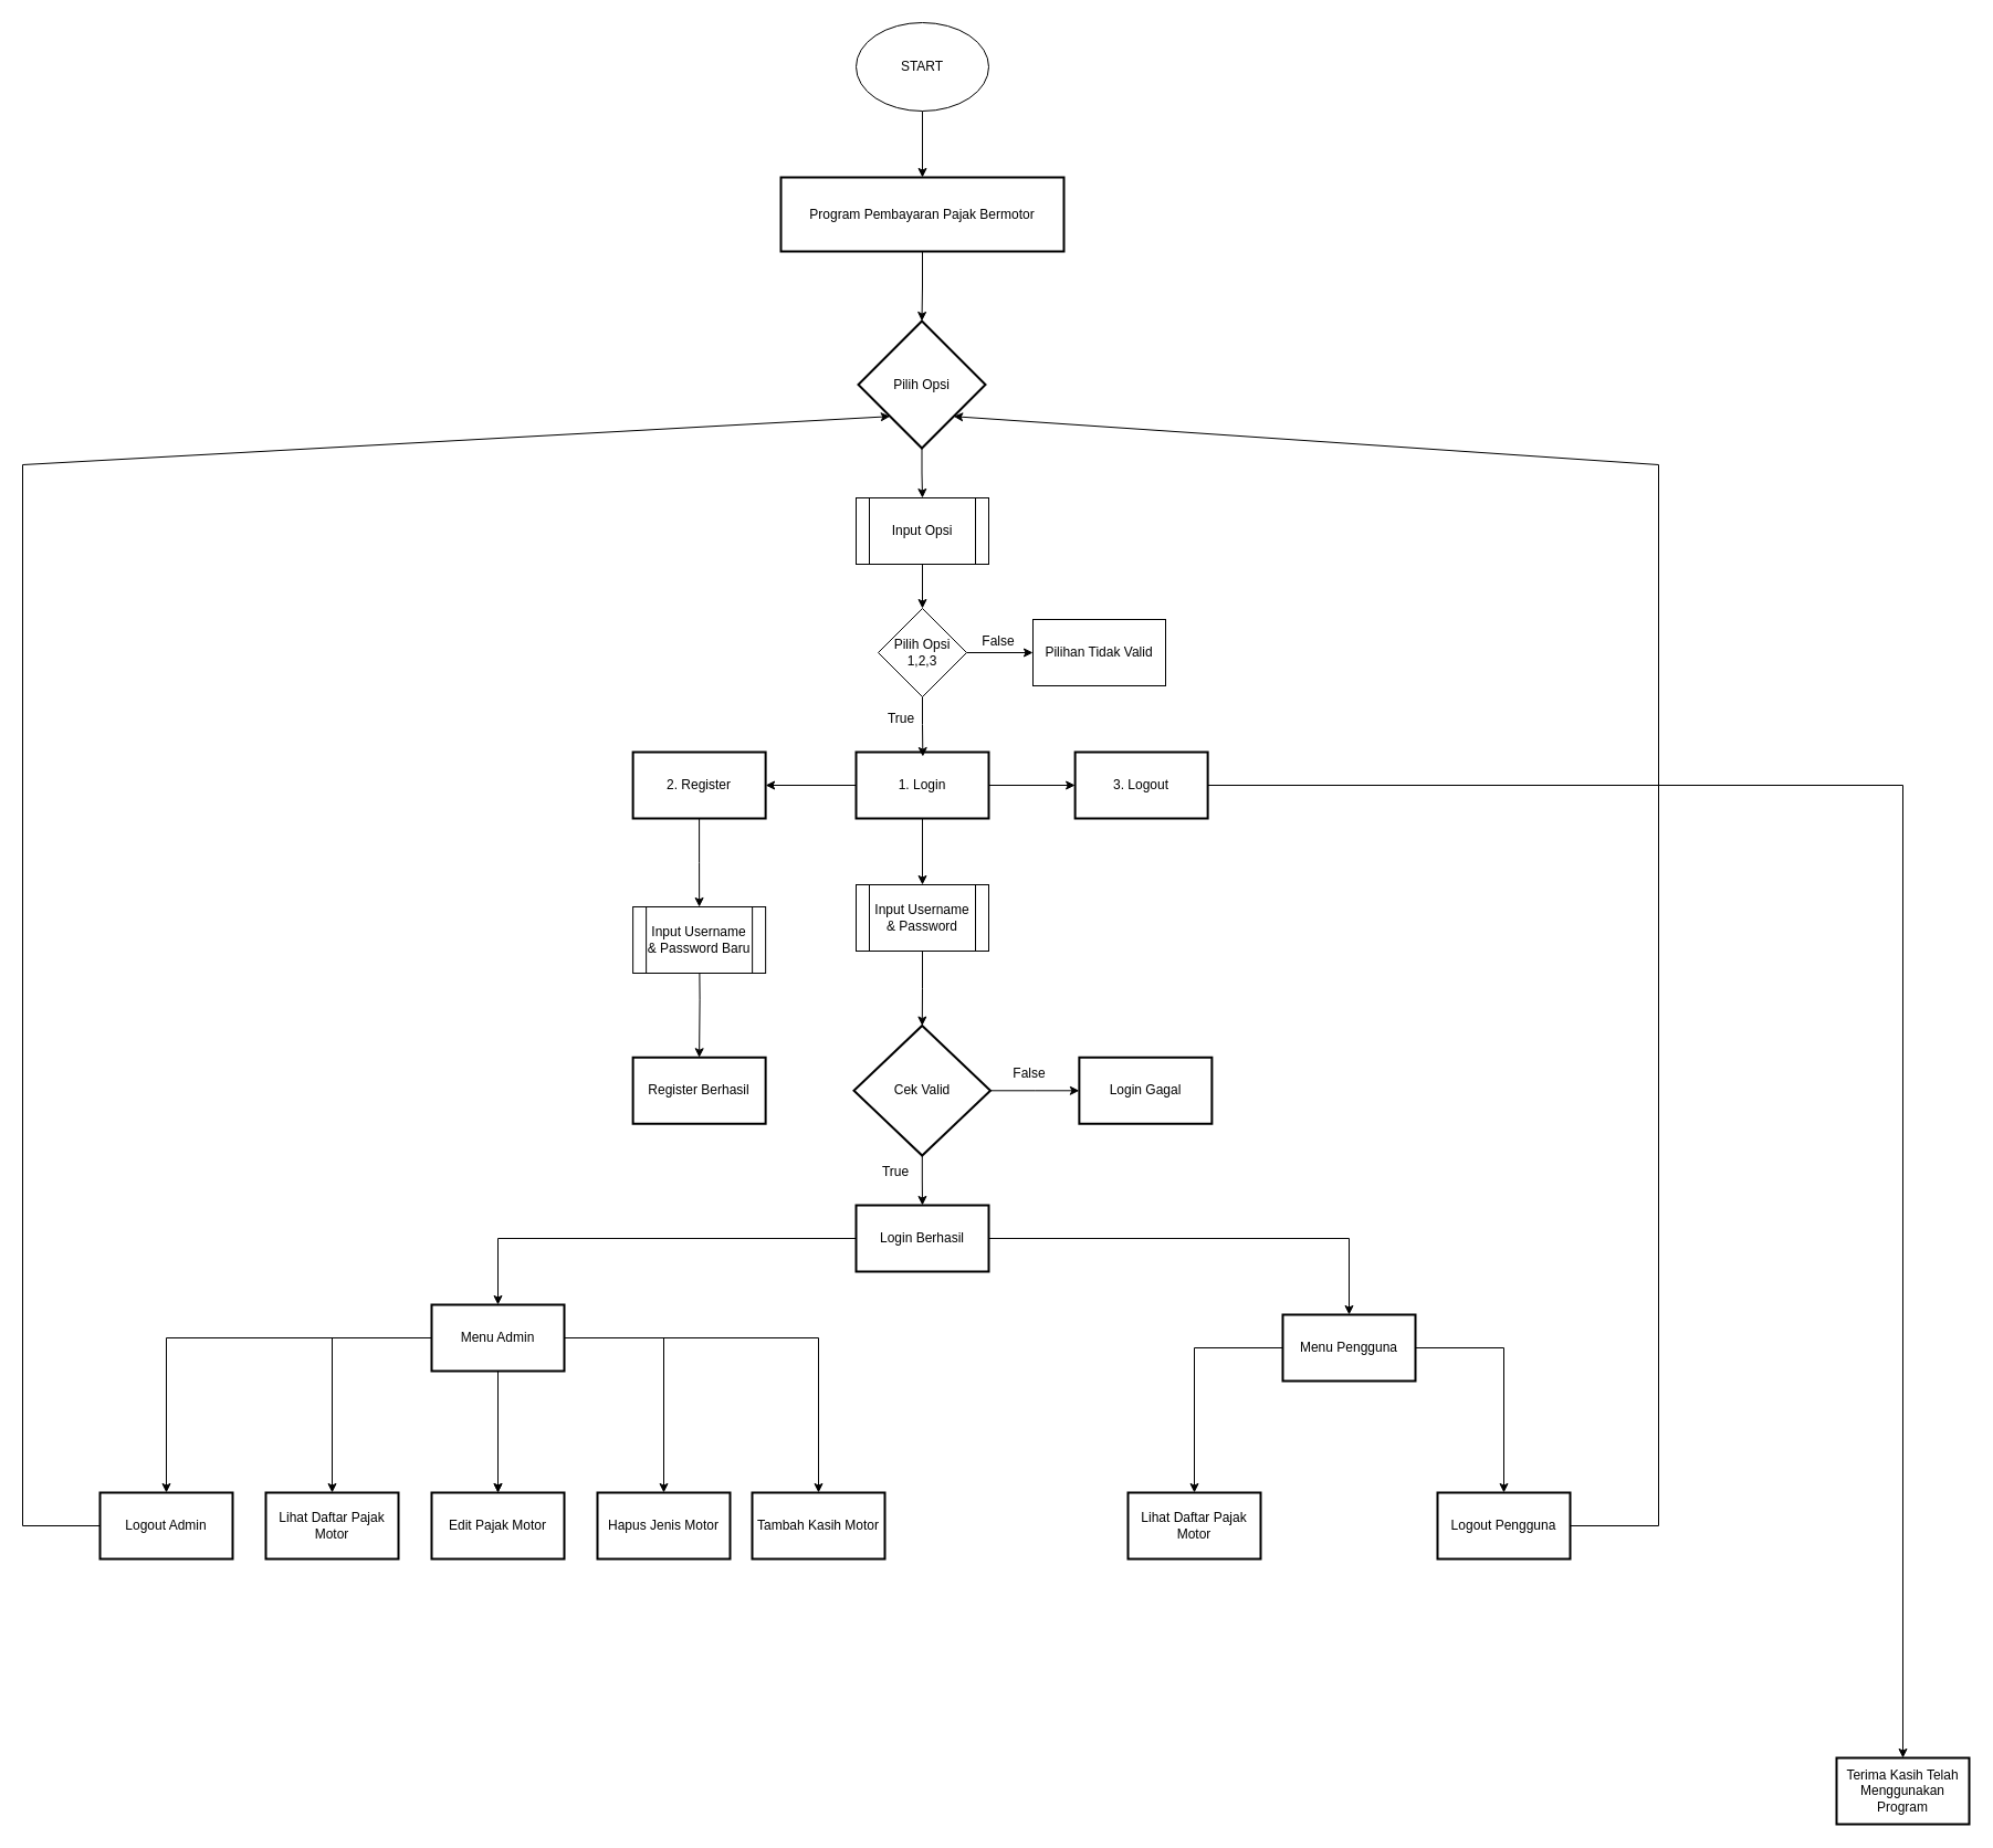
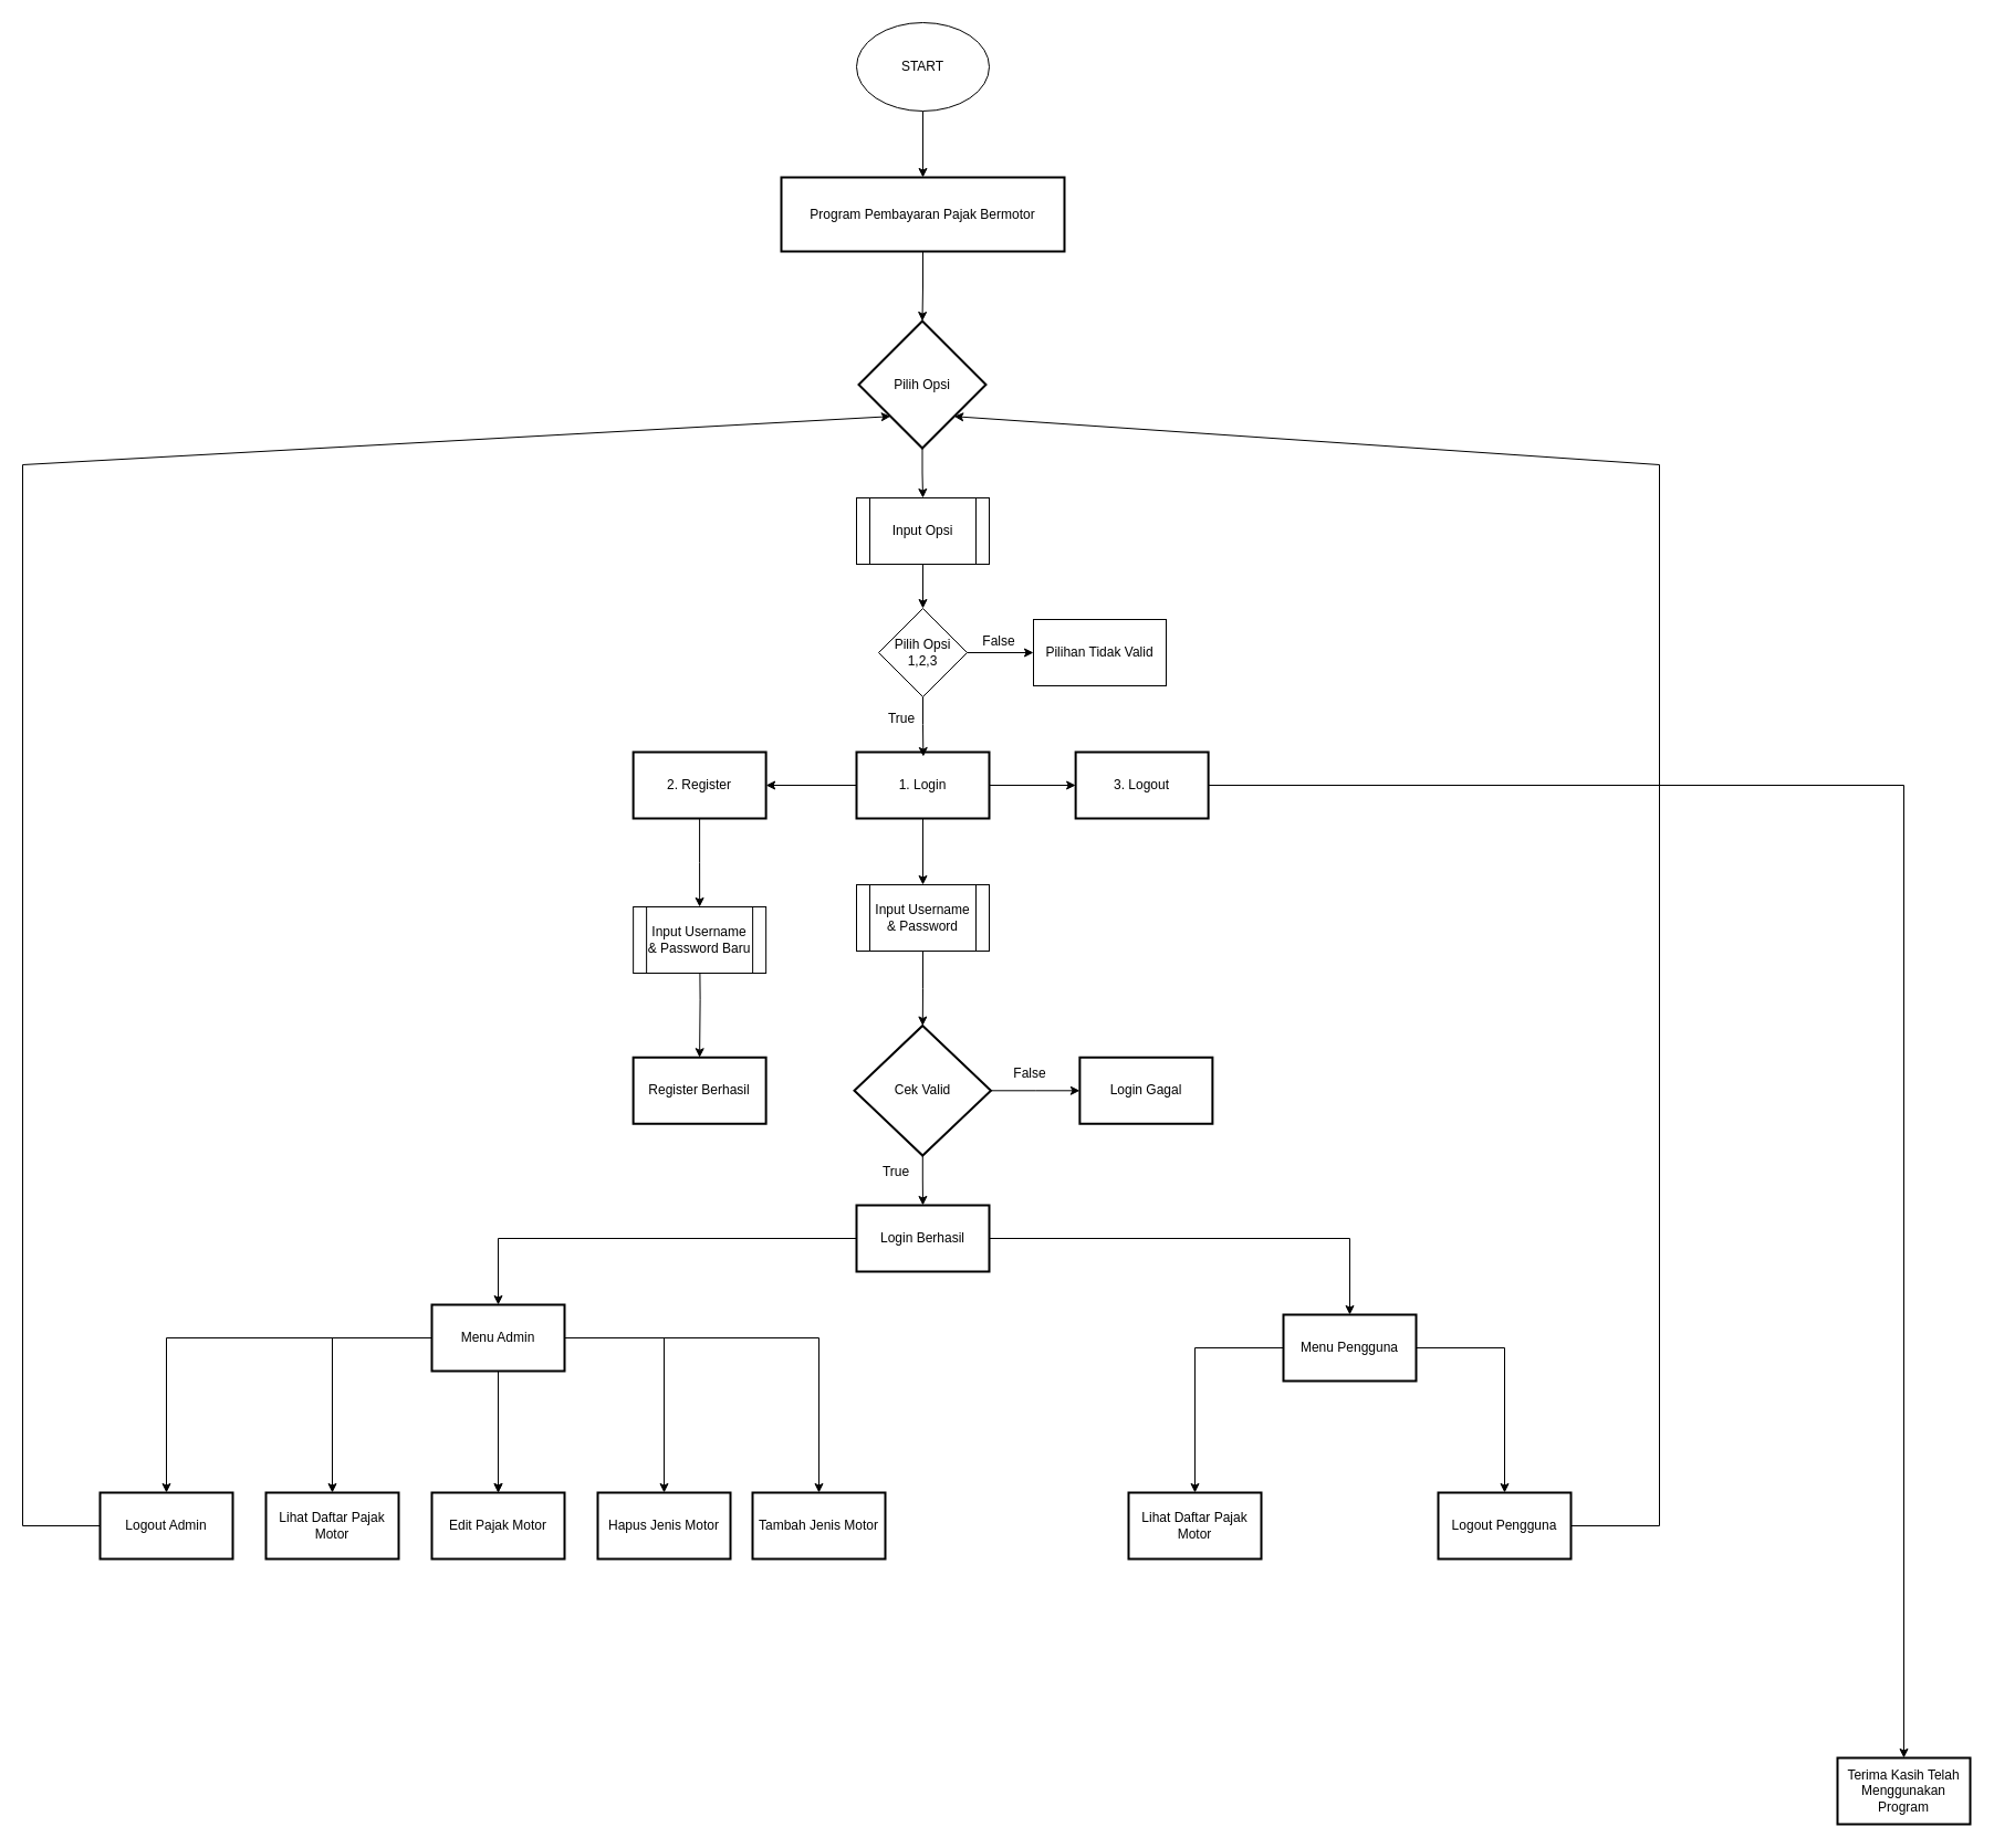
  <mxCell id="0" />
  <mxCell id="1" parent="0" />
  <mxCell id="2" value="" style="edgeStyle=orthogonalEdgeStyle;rounded=0;orthogonalLoop=1;jettySize=auto;html=1;" parent="1" source="3" target="5" edge="1"><mxGeometry relative="1" as="geometry" /></mxCell>
  <mxCell id="3" value="START" style="ellipse;whiteSpace=wrap;html=1;" parent="1" vertex="1"><mxGeometry x="774" y="20" width="120" height="80" as="geometry" /></mxCell>
  <mxCell id="4" value="" style="edgeStyle=orthogonalEdgeStyle;rounded=0;orthogonalLoop=1;jettySize=auto;html=1;" parent="1" source="5" target="7" edge="1"><mxGeometry relative="1" as="geometry" /></mxCell>
  <mxCell id="5" value="Program Pembayaran Pajak Bermotor" style="whiteSpace=wrap;strokeWidth=2;" parent="1" vertex="1"><mxGeometry x="706" y="160" width="256" height="67" as="geometry" /></mxCell>
  <mxCell id="6" style="edgeStyle=orthogonalEdgeStyle;rounded=0;orthogonalLoop=1;jettySize=auto;html=1;" edge="1" parent="1" source="7" target="54"><mxGeometry relative="1" as="geometry" /></mxCell>
  <mxCell id="7" value="Pilih Opsi" style="rhombus;strokeWidth=2;whiteSpace=wrap;" parent="1" vertex="1"><mxGeometry x="776" y="290" width="115" height="115" as="geometry" /></mxCell>
  <mxCell id="8" value="" style="edgeStyle=orthogonalEdgeStyle;rounded=0;orthogonalLoop=1;jettySize=auto;html=1;" parent="1" source="11" target="13" edge="1"><mxGeometry relative="1" as="geometry" /></mxCell>
  <mxCell id="9" value="" style="edgeStyle=orthogonalEdgeStyle;rounded=0;orthogonalLoop=1;jettySize=auto;html=1;" parent="1" source="11" target="15" edge="1"><mxGeometry relative="1" as="geometry" /></mxCell>
  <mxCell id="10" value="" style="edgeStyle=orthogonalEdgeStyle;rounded=0;orthogonalLoop=1;jettySize=auto;html=1;entryX=0.5;entryY=0;entryDx=0;entryDy=0;" parent="1" source="11" target="55" edge="1"><mxGeometry relative="1" as="geometry"><mxPoint x="832.13" y="820" as="targetPoint" /></mxGeometry></mxCell>
  <mxCell id="11" value="1. Login" style="whiteSpace=wrap;html=1;strokeWidth=2;" parent="1" vertex="1"><mxGeometry x="774" y="680" width="120" height="60" as="geometry" /></mxCell>
  <mxCell id="12" value="" style="edgeStyle=orthogonalEdgeStyle;rounded=0;orthogonalLoop=1;jettySize=auto;html=1;" parent="1" source="13" edge="1"><mxGeometry relative="1" as="geometry"><mxPoint x="632.13" y="820" as="targetPoint" /></mxGeometry></mxCell>
  <mxCell id="13" value="2. Register" style="whiteSpace=wrap;html=1;strokeWidth=2;" parent="1" vertex="1"><mxGeometry x="572.13" y="680" width="120" height="60" as="geometry" /></mxCell>
  <mxCell id="14" value="" style="edgeStyle=orthogonalEdgeStyle;rounded=0;orthogonalLoop=1;jettySize=auto;html=1;" parent="1" source="15" target="43" edge="1"><mxGeometry relative="1" as="geometry" /></mxCell>
  <mxCell id="15" value="3. Logout" style="whiteSpace=wrap;html=1;strokeWidth=2;" parent="1" vertex="1"><mxGeometry x="972.13" y="680" width="120" height="60" as="geometry" /></mxCell>
  <mxCell id="16" value="" style="edgeStyle=orthogonalEdgeStyle;rounded=0;orthogonalLoop=1;jettySize=auto;html=1;" parent="1" source="55" target="19" edge="1"><mxGeometry relative="1" as="geometry"><mxPoint x="832.13" y="850" as="sourcePoint" /></mxGeometry></mxCell>
  <mxCell id="17" value="" style="edgeStyle=orthogonalEdgeStyle;rounded=0;orthogonalLoop=1;jettySize=auto;html=1;" parent="1" source="19" target="22" edge="1"><mxGeometry relative="1" as="geometry" /></mxCell>
  <mxCell id="18" value="" style="edgeStyle=orthogonalEdgeStyle;rounded=0;orthogonalLoop=1;jettySize=auto;html=1;" parent="1" source="19" target="40" edge="1"><mxGeometry relative="1" as="geometry" /></mxCell>
  <mxCell id="19" value="Cek Valid" style="rhombus;whiteSpace=wrap;html=1;strokeWidth=2;" parent="1" vertex="1"><mxGeometry x="772" y="927.5" width="123.5" height="117.5" as="geometry" /></mxCell>
  <mxCell id="20" value="" style="edgeStyle=orthogonalEdgeStyle;rounded=0;orthogonalLoop=1;jettySize=auto;html=1;" parent="1" source="22" target="29" edge="1"><mxGeometry relative="1" as="geometry" /></mxCell>
  <mxCell id="21" value="" style="edgeStyle=orthogonalEdgeStyle;rounded=0;orthogonalLoop=1;jettySize=auto;html=1;" parent="1" source="22" target="32" edge="1"><mxGeometry relative="1" as="geometry" /></mxCell>
  <mxCell id="22" value="Login Berhasil" style="whiteSpace=wrap;html=1;strokeWidth=2;" parent="1" vertex="1"><mxGeometry x="774" y="1090" width="120" height="60" as="geometry" /></mxCell>
  <mxCell id="23" value="" style="edgeStyle=orthogonalEdgeStyle;rounded=0;orthogonalLoop=1;jettySize=auto;html=1;" parent="1" source="29" target="33" edge="1"><mxGeometry relative="1" as="geometry" /></mxCell>
  <mxCell id="24" value="" style="edgeStyle=orthogonalEdgeStyle;rounded=0;orthogonalLoop=1;jettySize=auto;html=1;" parent="1" source="29" target="34" edge="1"><mxGeometry relative="1" as="geometry" /></mxCell>
  <mxCell id="25" value="" style="edgeStyle=orthogonalEdgeStyle;rounded=0;orthogonalLoop=1;jettySize=auto;html=1;" parent="1" source="29" target="34" edge="1"><mxGeometry relative="1" as="geometry" /></mxCell>
  <mxCell id="26" value="" style="edgeStyle=orthogonalEdgeStyle;rounded=0;orthogonalLoop=1;jettySize=auto;html=1;" parent="1" source="29" target="35" edge="1"><mxGeometry relative="1" as="geometry" /></mxCell>
  <mxCell id="27" value="" style="edgeStyle=orthogonalEdgeStyle;rounded=0;orthogonalLoop=1;jettySize=auto;html=1;" parent="1" source="29" target="36" edge="1"><mxGeometry relative="1" as="geometry" /></mxCell>
  <mxCell id="28" value="" style="edgeStyle=orthogonalEdgeStyle;rounded=0;orthogonalLoop=1;jettySize=auto;html=1;" parent="1" source="29" target="37" edge="1"><mxGeometry relative="1" as="geometry" /></mxCell>
  <mxCell id="29" value="Menu Admin" style="whiteSpace=wrap;html=1;strokeWidth=2;" parent="1" vertex="1"><mxGeometry x="390" y="1180" width="120" height="60" as="geometry" /></mxCell>
  <mxCell id="30" value="" style="edgeStyle=orthogonalEdgeStyle;rounded=0;orthogonalLoop=1;jettySize=auto;html=1;" parent="1" source="32" target="38" edge="1"><mxGeometry relative="1" as="geometry" /></mxCell>
  <mxCell id="31" value="" style="edgeStyle=orthogonalEdgeStyle;rounded=0;orthogonalLoop=1;jettySize=auto;html=1;" parent="1" source="32" target="39" edge="1"><mxGeometry relative="1" as="geometry" /></mxCell>
  <mxCell id="32" value="Menu Pengguna" style="whiteSpace=wrap;html=1;strokeWidth=2;" parent="1" vertex="1"><mxGeometry x="1160" y="1189" width="120" height="60" as="geometry" /></mxCell>
  <mxCell id="33" value="Lihat Daftar Pajak Motor" style="whiteSpace=wrap;html=1;strokeWidth=2;" parent="1" vertex="1"><mxGeometry x="240" y="1350" width="120" height="60" as="geometry" /></mxCell>
  <mxCell id="34" value="Edit Pajak Motor" style="whiteSpace=wrap;html=1;strokeWidth=2;" parent="1" vertex="1"><mxGeometry x="390" y="1350" width="120" height="60" as="geometry" /></mxCell>
  <mxCell id="35" value="Hapus Jenis Motor" style="whiteSpace=wrap;html=1;strokeWidth=2;" parent="1" vertex="1"><mxGeometry x="540" y="1350" width="120" height="60" as="geometry" /></mxCell>
- <mxCell id="36" value="Tambah Kasih Motor" style="whiteSpace=wrap;html=1;strokeWidth=2;" parent="1" vertex="1"><mxGeometry x="680" y="1350" width="120" height="60" as="geometry" /></mxCell>
+ <mxCell id="36" value="Tambah Jenis Motor" style="whiteSpace=wrap;html=1;strokeWidth=2;" parent="1" vertex="1"><mxGeometry x="680" y="1350" width="120" height="60" as="geometry" /></mxCell>
  <mxCell id="37" value="Logout Admin" style="whiteSpace=wrap;html=1;strokeWidth=2;" parent="1" vertex="1"><mxGeometry x="90" y="1350" width="120" height="60" as="geometry" /></mxCell>
  <mxCell id="38" value="Lihat Daftar Pajak Motor" style="whiteSpace=wrap;html=1;strokeWidth=2;" parent="1" vertex="1"><mxGeometry x="1020" y="1350" width="120" height="60" as="geometry" /></mxCell>
  <mxCell id="39" value="Logout Pengguna" style="whiteSpace=wrap;html=1;strokeWidth=2;" parent="1" vertex="1"><mxGeometry x="1300" y="1350" width="120" height="60" as="geometry" /></mxCell>
  <mxCell id="40" value="Login Gagal" style="whiteSpace=wrap;html=1;strokeWidth=2;" parent="1" vertex="1"><mxGeometry x="975.88" y="956.25" width="120" height="60" as="geometry" /></mxCell>
  <mxCell id="41" value="" style="edgeStyle=orthogonalEdgeStyle;rounded=0;orthogonalLoop=1;jettySize=auto;html=1;" parent="1" target="42" edge="1"><mxGeometry relative="1" as="geometry"><mxPoint x="632.13" y="850" as="sourcePoint" /></mxGeometry></mxCell>
  <mxCell id="42" value="Register Berhasil" style="whiteSpace=wrap;html=1;strokeWidth=2;" parent="1" vertex="1"><mxGeometry x="572.13" y="956.25" width="120" height="60" as="geometry" /></mxCell>
  <mxCell id="43" value="Terima Kasih Telah Menggunakan Program" style="whiteSpace=wrap;html=1;strokeWidth=2;" parent="1" vertex="1"><mxGeometry x="1661" y="1590" width="120" height="60" as="geometry" /></mxCell>
  <mxCell id="44" value="" style="endArrow=none;html=1;rounded=0;exitX=1;exitY=0.5;exitDx=0;exitDy=0;" parent="1" source="39" edge="1"><mxGeometry width="50" height="50" relative="1" as="geometry"><mxPoint x="1430" y="1380" as="sourcePoint" /><mxPoint x="1500" y="1380" as="targetPoint" /></mxGeometry></mxCell>
  <mxCell id="45" value="" style="endArrow=none;html=1;rounded=0;" parent="1" edge="1"><mxGeometry width="50" height="50" relative="1" as="geometry"><mxPoint x="1500" y="1380" as="sourcePoint" /><mxPoint x="1500" y="420" as="targetPoint" /></mxGeometry></mxCell>
  <mxCell id="46" value="" style="endArrow=classic;html=1;rounded=0;entryX=1;entryY=1;entryDx=0;entryDy=0;" parent="1" target="7" edge="1"><mxGeometry width="50" height="50" relative="1" as="geometry"><mxPoint x="1500" y="420" as="sourcePoint" /><mxPoint x="1550" y="370" as="targetPoint" /></mxGeometry></mxCell>
  <mxCell id="47" value="" style="endArrow=none;html=1;rounded=0;entryX=0;entryY=0.5;entryDx=0;entryDy=0;" parent="1" target="37" edge="1"><mxGeometry width="50" height="50" relative="1" as="geometry"><mxPoint x="20" y="1380" as="sourcePoint" /><mxPoint x="87" y="1379.17" as="targetPoint" /></mxGeometry></mxCell>
  <mxCell id="48" value="" style="endArrow=none;html=1;rounded=0;" parent="1" edge="1"><mxGeometry width="50" height="50" relative="1" as="geometry"><mxPoint x="20" y="1380" as="sourcePoint" /><mxPoint x="20" y="420" as="targetPoint" /></mxGeometry></mxCell>
  <mxCell id="49" value="" style="endArrow=classic;html=1;rounded=0;entryX=0;entryY=1;entryDx=0;entryDy=0;" parent="1" target="7" edge="1"><mxGeometry width="50" height="50" relative="1" as="geometry"><mxPoint x="20" y="420" as="sourcePoint" /><mxPoint x="-610" y="370" as="targetPoint" /></mxGeometry></mxCell>
  <mxCell id="50" value="Input Username &amp;amp; Password Baru" style="shape=process;whiteSpace=wrap;html=1;backgroundOutline=1;" vertex="1" parent="1"><mxGeometry x="572.13" y="820" width="120" height="60" as="geometry" /></mxCell>
  <mxCell id="51" value="True" style="text;html=1;align=center;verticalAlign=middle;whiteSpace=wrap;rounded=0;" vertex="1" parent="1"><mxGeometry x="780" y="1045" width="60" height="30" as="geometry" /></mxCell>
  <mxCell id="52" value="False" style="text;html=1;align=center;verticalAlign=middle;whiteSpace=wrap;rounded=0;" vertex="1" parent="1"><mxGeometry x="900.63" y="956.25" width="60" height="30" as="geometry" /></mxCell>
  <mxCell id="53" style="edgeStyle=orthogonalEdgeStyle;rounded=0;orthogonalLoop=1;jettySize=auto;html=1;entryX=0.5;entryY=0;entryDx=0;entryDy=0;" edge="1" parent="1" source="54" target="57"><mxGeometry relative="1" as="geometry" /></mxCell>
  <mxCell id="54" value="Input Opsi" style="shape=process;whiteSpace=wrap;html=1;backgroundOutline=1;" vertex="1" parent="1"><mxGeometry x="774" y="450" width="120" height="60" as="geometry" /></mxCell>
  <mxCell id="55" value="Input Username &amp;amp; Password" style="shape=process;whiteSpace=wrap;html=1;backgroundOutline=1;" vertex="1" parent="1"><mxGeometry x="774" y="800" width="120" height="60" as="geometry" /></mxCell>
  <mxCell id="56" value="" style="edgeStyle=orthogonalEdgeStyle;rounded=0;orthogonalLoop=1;jettySize=auto;html=1;" edge="1" parent="1" source="57" target="60"><mxGeometry relative="1" as="geometry" /></mxCell>
  <mxCell id="57" value="Pilih Opsi 1,2,3" style="rhombus;whiteSpace=wrap;html=1;" vertex="1" parent="1"><mxGeometry x="794" y="550" width="80" height="80" as="geometry" /></mxCell>
  <mxCell id="58" style="edgeStyle=orthogonalEdgeStyle;rounded=0;orthogonalLoop=1;jettySize=auto;html=1;entryX=0.503;entryY=0.067;entryDx=0;entryDy=0;entryPerimeter=0;" edge="1" parent="1" source="57" target="11"><mxGeometry relative="1" as="geometry" /></mxCell>
  <mxCell id="59" value="True" style="text;html=1;align=center;verticalAlign=middle;whiteSpace=wrap;rounded=0;" vertex="1" parent="1"><mxGeometry x="790" y="640" width="50" height="20" as="geometry" /></mxCell>
  <mxCell id="60" value="Pilihan Tidak Valid" style="whiteSpace=wrap;html=1;" vertex="1" parent="1"><mxGeometry x="934" y="560" width="120" height="60" as="geometry" /></mxCell>
  <mxCell id="61" value="False" style="text;html=1;align=center;verticalAlign=middle;whiteSpace=wrap;rounded=0;" vertex="1" parent="1"><mxGeometry x="880" y="570" width="46" height="20" as="geometry" /></mxCell>
